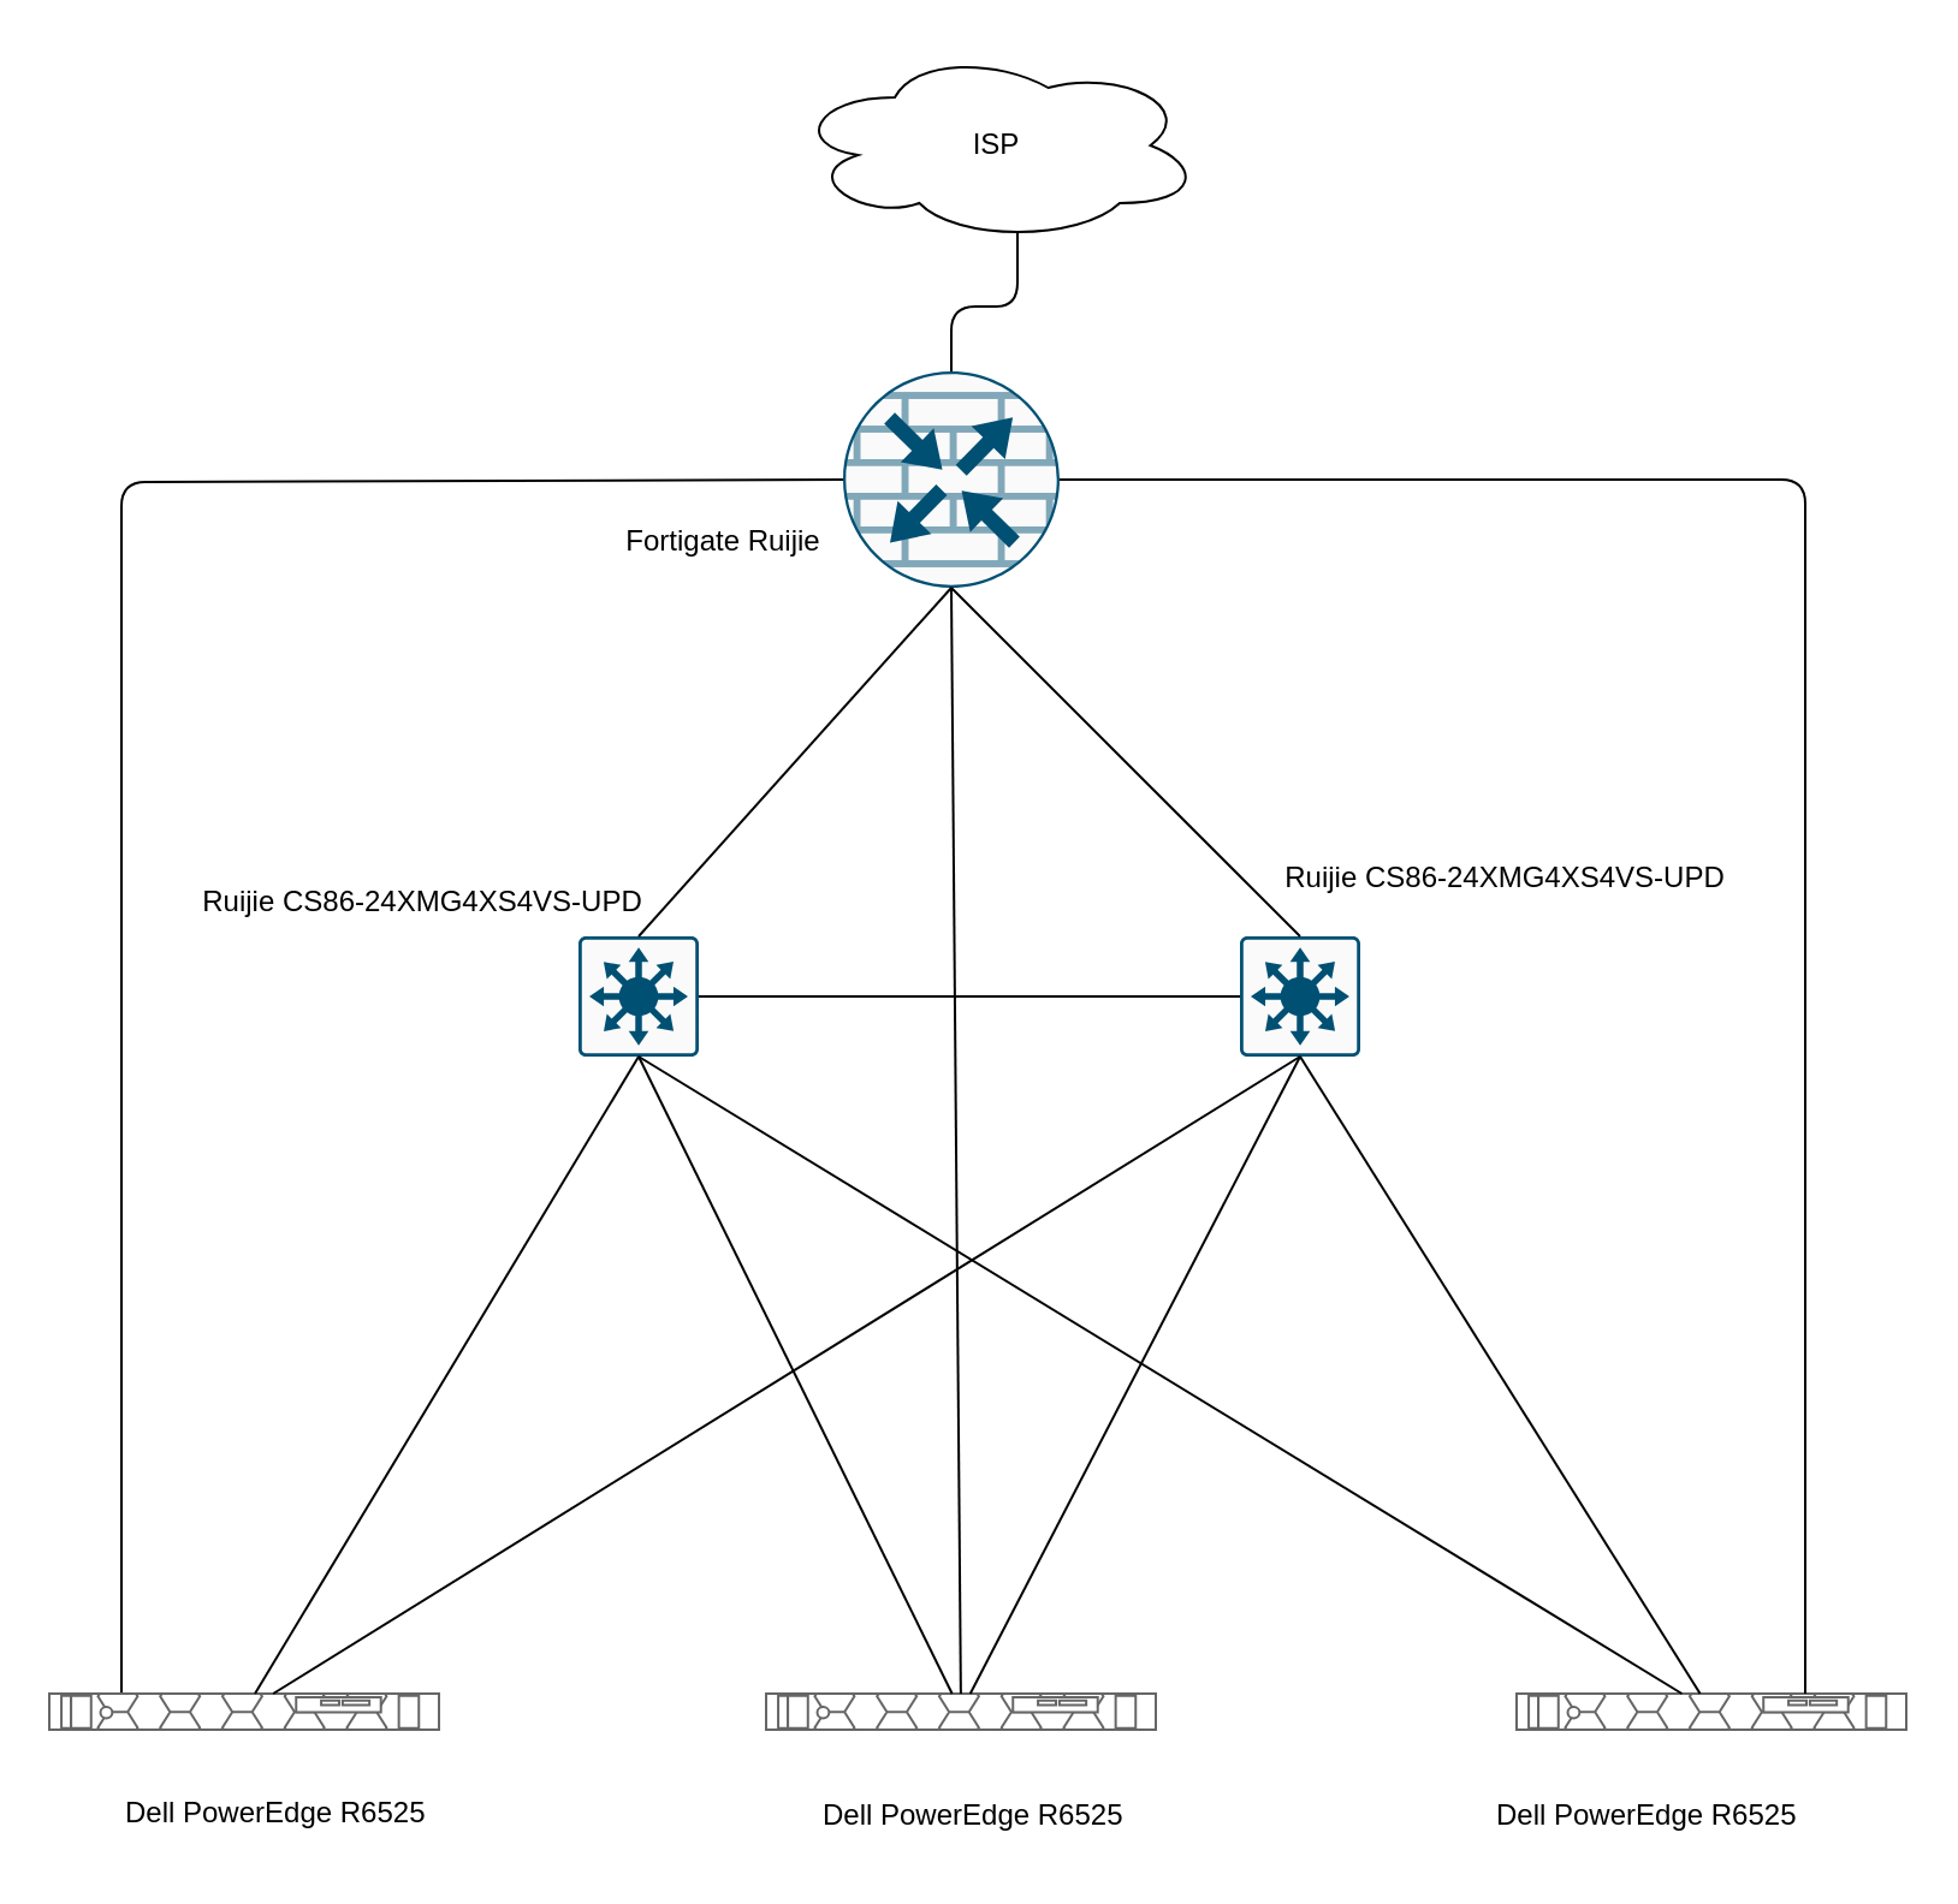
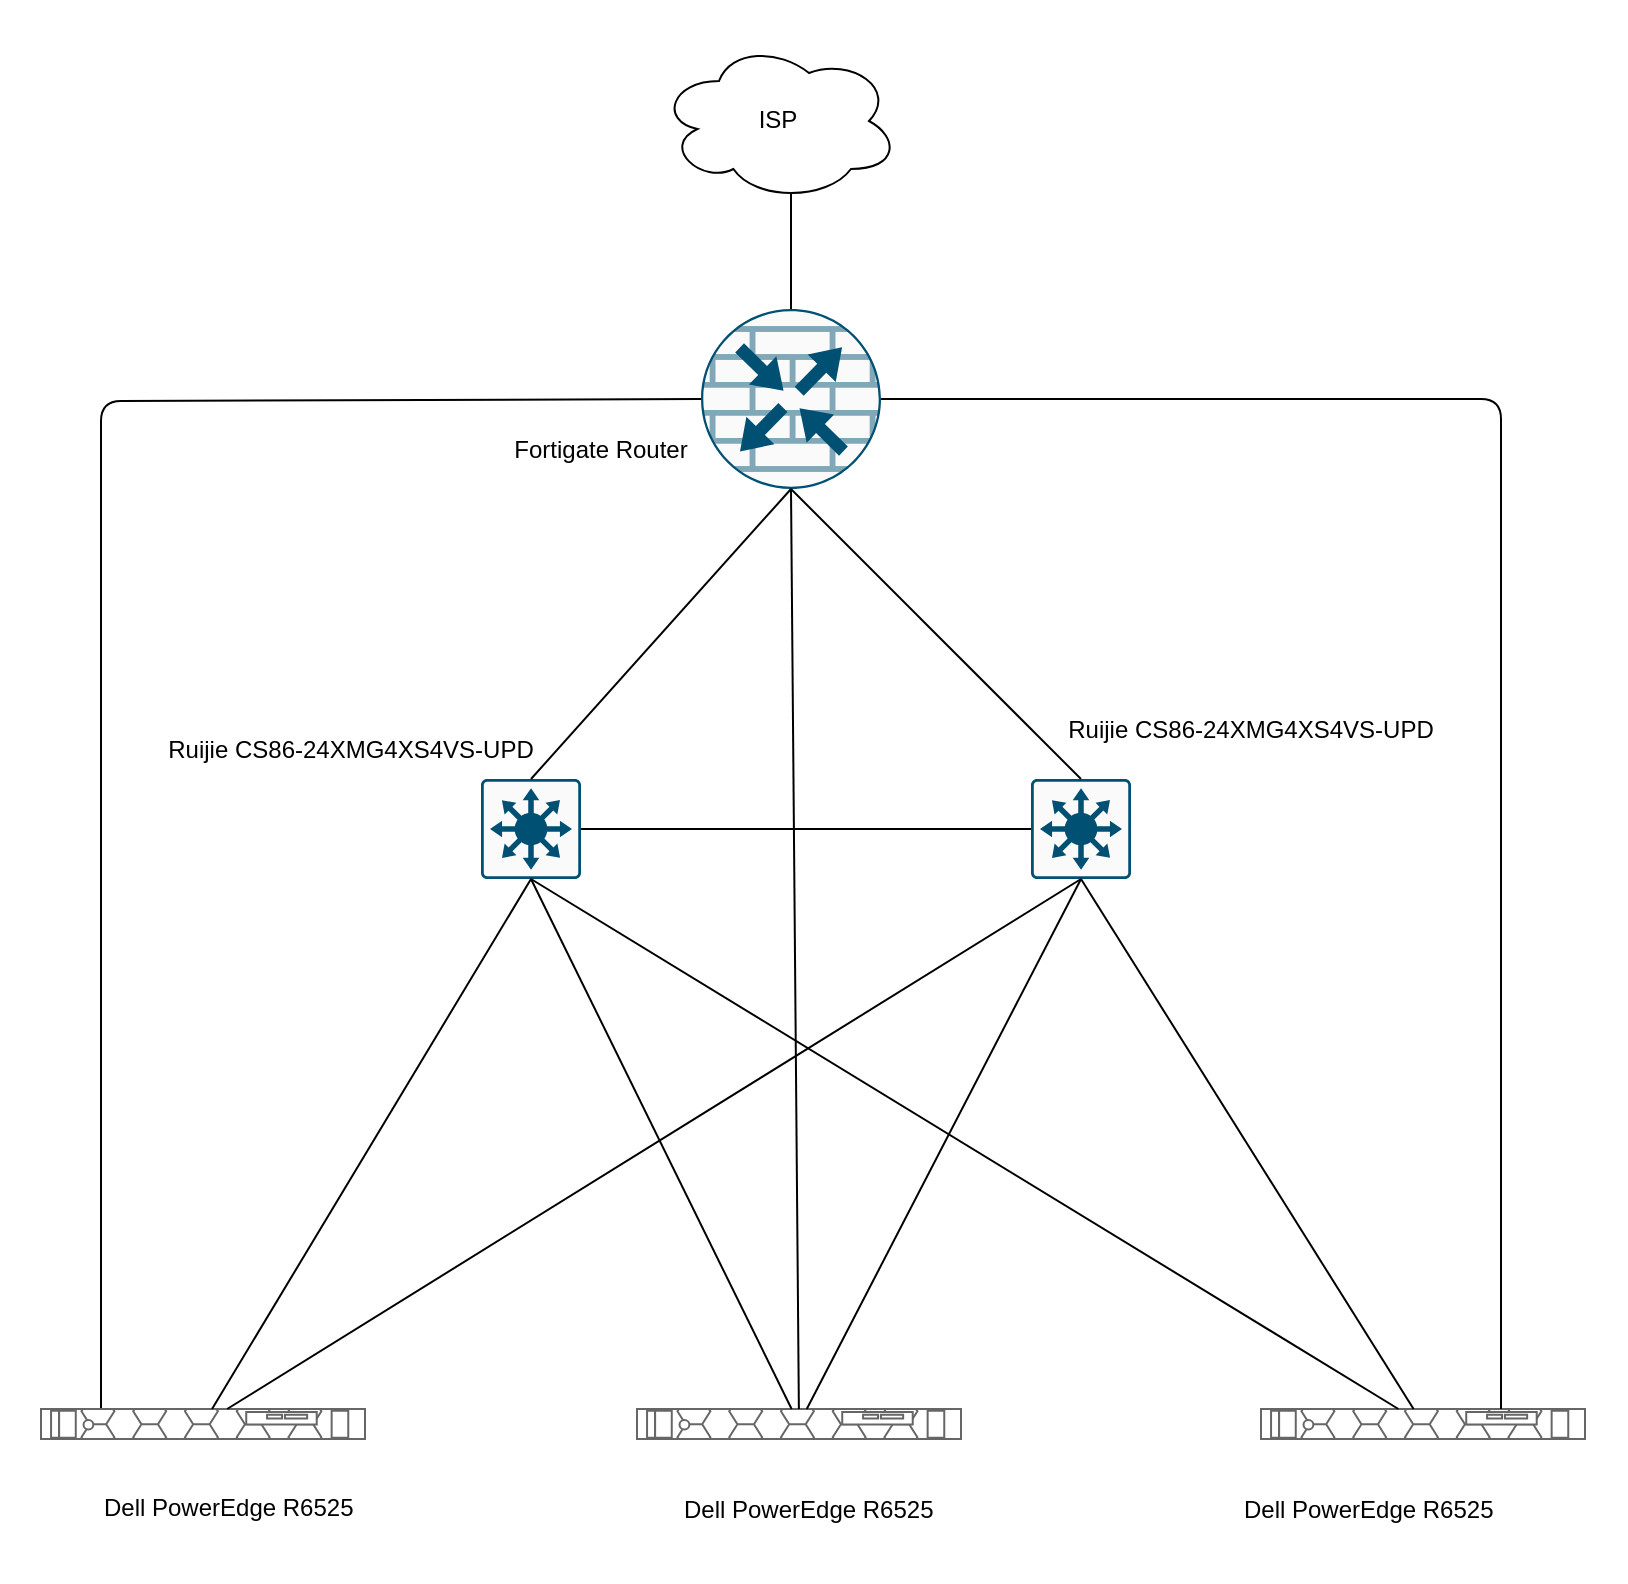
  <mxCell id="0" />
  <mxCell id="1" parent="0" />
- <mxCell id="2" value="ISP" style="ellipse;shape=cloud;whiteSpace=wrap;html=1;rounded=1;" parent="1" vertex="1"><mxGeometry x="329" y="20" width="170" height="80" as="geometry" /></mxCell>
+ <mxCell id="2" value="ISP" style="ellipse;shape=cloud;whiteSpace=wrap;html=1;rounded=1;" parent="1" vertex="1"><mxGeometry x="329" y="20" width="120" height="80" as="geometry" /></mxCell>
  <mxCell id="3" value="" style="points=[[0.5,0,0],[1,0.5,0],[0.5,1,0],[0,0.5,0],[0.145,0.145,0],[0.856,0.145,0],[0.855,0.856,0],[0.145,0.855,0]];verticalLabelPosition=bottom;html=1;verticalAlign=top;aspect=fixed;align=center;pointerEvents=1;shape=mxgraph.cisco19.rect;prIcon=router_with_firewall;fillColor=#FAFAFA;strokeColor=#005073;rounded=1;" parent="1" vertex="1"><mxGeometry x="350" y="154" width="90" height="90" as="geometry" /></mxCell>
  <mxCell id="4" value="" style="points=[[0.015,0.015,0],[0.985,0.015,0],[0.985,0.985,0],[0.015,0.985,0],[0.25,0,0],[0.5,0,0],[0.75,0,0],[1,0.25,0],[1,0.5,0],[1,0.75,0],[0.75,1,0],[0.5,1,0],[0.25,1,0],[0,0.75,0],[0,0.5,0],[0,0.25,0]];verticalLabelPosition=bottom;html=1;verticalAlign=top;aspect=fixed;align=center;pointerEvents=1;shape=mxgraph.cisco19.rect;prIcon=l3_switch;fillColor=#FAFAFA;strokeColor=#005073;rounded=1;" parent="1" vertex="1"><mxGeometry x="240" y="389" width="50" height="50" as="geometry" /></mxCell>
  <mxCell id="5" value="" style="points=[[0.015,0.015,0],[0.985,0.015,0],[0.985,0.985,0],[0.015,0.985,0],[0.25,0,0],[0.5,0,0],[0.75,0,0],[1,0.25,0],[1,0.5,0],[1,0.75,0],[0.75,1,0],[0.5,1,0],[0.25,1,0],[0,0.75,0],[0,0.5,0],[0,0.25,0]];verticalLabelPosition=bottom;html=1;verticalAlign=top;aspect=fixed;align=center;pointerEvents=1;shape=mxgraph.cisco19.rect;prIcon=l3_switch;fillColor=#FAFAFA;strokeColor=#005073;rounded=1;" parent="1" vertex="1"><mxGeometry x="515" y="389" width="50" height="50" as="geometry" /></mxCell>
  <mxCell id="6" style="edgeStyle=orthogonalEdgeStyle;rounded=1;orthogonalLoop=1;jettySize=auto;html=1;entryX=0;entryY=0.5;entryDx=0;entryDy=0;entryPerimeter=0;endArrow=none;endFill=0;" parent="1" source="4" target="5" edge="1"><mxGeometry relative="1" as="geometry" /></mxCell>
  <mxCell id="7" style="edgeStyle=orthogonalEdgeStyle;rounded=1;orthogonalLoop=1;jettySize=auto;html=1;entryX=0;entryY=0.5;entryDx=0;entryDy=0;entryPerimeter=0;endArrow=none;endFill=0;" parent="1" source="8" target="3" edge="1"><mxGeometry relative="1" as="geometry"><mxPoint x="356.49" y="190.02" as="targetPoint" /><Array as="points"><mxPoint x="50" y="200" /></Array><mxPoint x="100" y="688" as="sourcePoint" /></mxGeometry></mxCell>
  <mxCell id="8" value="" style="strokeColor=#666666;html=1;labelPosition=right;align=left;spacingLeft=15;shadow=0;dashed=0;outlineConnect=0;shape=mxgraph.rack.dell.poweredge_r6525;rounded=1;" parent="1" vertex="1"><mxGeometry x="20" y="704" width="162" height="15" as="geometry" /></mxCell>
  <mxCell id="9" value="" style="strokeColor=#666666;html=1;labelPosition=right;align=left;spacingLeft=15;shadow=0;dashed=0;outlineConnect=0;shape=mxgraph.rack.dell.poweredge_r6525;rounded=1;" parent="1" vertex="1"><mxGeometry x="318" y="704" width="162" height="15" as="geometry" /></mxCell>
  <mxCell id="10" value="" style="strokeColor=#666666;html=1;labelPosition=right;align=left;spacingLeft=15;shadow=0;dashed=0;outlineConnect=0;shape=mxgraph.rack.dell.poweredge_r6525;rounded=1;" parent="1" vertex="1"><mxGeometry x="630" y="704" width="162" height="15" as="geometry" /></mxCell>
  <mxCell id="11" value="" style="endArrow=none;html=1;rounded=1;entryX=0.5;entryY=1;entryDx=0;entryDy=0;entryPerimeter=0;" parent="1" source="8" target="5" edge="1"><mxGeometry width="50" height="50" relative="1" as="geometry"><mxPoint x="450" y="544" as="sourcePoint" /><mxPoint x="500" y="494" as="targetPoint" /></mxGeometry></mxCell>
  <mxCell id="12" value="" style="endArrow=none;html=1;rounded=1;entryX=0.5;entryY=1;entryDx=0;entryDy=0;entryPerimeter=0;" parent="1" source="8" target="4" edge="1"><mxGeometry width="50" height="50" relative="1" as="geometry"><mxPoint x="450" y="544" as="sourcePoint" /><mxPoint x="500" y="494" as="targetPoint" /></mxGeometry></mxCell>
  <mxCell id="13" value="" style="endArrow=none;html=1;rounded=1;entryX=0.5;entryY=1;entryDx=0;entryDy=0;entryPerimeter=0;" parent="1" source="9" target="4" edge="1"><mxGeometry width="50" height="50" relative="1" as="geometry"><mxPoint x="450" y="544" as="sourcePoint" /><mxPoint x="500" y="494" as="targetPoint" /></mxGeometry></mxCell>
  <mxCell id="14" value="" style="endArrow=none;html=1;rounded=1;entryX=0.5;entryY=1;entryDx=0;entryDy=0;entryPerimeter=0;" parent="1" source="10" target="4" edge="1"><mxGeometry width="50" height="50" relative="1" as="geometry"><mxPoint x="450" y="544" as="sourcePoint" /><mxPoint x="500" y="494" as="targetPoint" /></mxGeometry></mxCell>
  <mxCell id="15" value="" style="endArrow=none;html=1;rounded=1;entryX=0.5;entryY=1;entryDx=0;entryDy=0;entryPerimeter=0;" parent="1" source="9" target="5" edge="1"><mxGeometry width="50" height="50" relative="1" as="geometry"><mxPoint x="450" y="544" as="sourcePoint" /><mxPoint x="500" y="494" as="targetPoint" /></mxGeometry></mxCell>
  <mxCell id="16" value="" style="endArrow=none;html=1;rounded=1;entryX=0.5;entryY=1;entryDx=0;entryDy=0;entryPerimeter=0;" parent="1" source="10" target="5" edge="1"><mxGeometry width="50" height="50" relative="1" as="geometry"><mxPoint x="450" y="544" as="sourcePoint" /><mxPoint x="500" y="494" as="targetPoint" /></mxGeometry></mxCell>
  <mxCell id="17" value="" style="endArrow=none;html=1;rounded=1;entryX=0.5;entryY=1;entryDx=0;entryDy=0;entryPerimeter=0;exitX=0.5;exitY=0;exitDx=0;exitDy=0;exitPerimeter=0;" parent="1" source="5" target="3" edge="1"><mxGeometry width="50" height="50" relative="1" as="geometry"><mxPoint x="460" y="424" as="sourcePoint" /><mxPoint x="510" y="374" as="targetPoint" /></mxGeometry></mxCell>
  <mxCell id="18" value="" style="endArrow=none;html=1;rounded=1;entryX=0.5;entryY=1;entryDx=0;entryDy=0;entryPerimeter=0;exitX=0.5;exitY=0;exitDx=0;exitDy=0;exitPerimeter=0;" parent="1" source="4" target="3" edge="1"><mxGeometry width="50" height="50" relative="1" as="geometry"><mxPoint x="460" y="424" as="sourcePoint" /><mxPoint x="390" y="244" as="targetPoint" /></mxGeometry></mxCell>
  <mxCell id="19" value="Dell PowerEdge R6525" style="text;html=1;align=left;verticalAlign=middle;resizable=0;points=[];autosize=1;strokeColor=none;fillColor=none;" parent="1" vertex="1"><mxGeometry x="50" y="739" width="150" height="30" as="geometry" /></mxCell>
- <mxCell id="20" value="Fortigate Ruijie" style="text;html=1;align=center;verticalAlign=middle;resizable=0;points=[];autosize=1;strokeColor=none;fillColor=none;" parent="1" vertex="1"><mxGeometry x="245" y="210" width="110" height="30" as="geometry" /></mxCell>
+ <mxCell id="20" value="Fortigate Router" style="text;html=1;align=center;verticalAlign=middle;resizable=0;points=[];autosize=1;strokeColor=none;fillColor=none;" parent="1" vertex="1"><mxGeometry x="245" y="210" width="110" height="30" as="geometry" /></mxCell>
  <mxCell id="21" style="edgeStyle=orthogonalEdgeStyle;rounded=1;orthogonalLoop=1;jettySize=auto;html=1;entryX=1;entryY=0.5;entryDx=0;entryDy=0;entryPerimeter=0;endArrow=none;endFill=0;" parent="1" source="10" target="3" edge="1"><mxGeometry relative="1" as="geometry"><Array as="points"><mxPoint x="750" y="199" /></Array></mxGeometry></mxCell>
  <mxCell id="22" style="edgeStyle=orthogonalEdgeStyle;rounded=1;orthogonalLoop=1;jettySize=auto;html=1;entryX=0.55;entryY=0.95;entryDx=0;entryDy=0;entryPerimeter=0;endArrow=none;endFill=0;" parent="1" source="3" target="2" edge="1"><mxGeometry relative="1" as="geometry" /></mxCell>
  <mxCell id="23" value="" style="endArrow=none;html=1;rounded=1;entryX=0.5;entryY=1;entryDx=0;entryDy=0;entryPerimeter=0;" parent="1" source="9" target="3" edge="1"><mxGeometry width="50" height="50" relative="1" as="geometry"><mxPoint x="560" y="470" as="sourcePoint" /><mxPoint x="610" y="420" as="targetPoint" /></mxGeometry></mxCell>
  <mxCell id="24" value="Dell PowerEdge R6525" style="text;html=1;align=left;verticalAlign=middle;resizable=0;points=[];autosize=1;strokeColor=none;fillColor=none;" vertex="1" parent="1"><mxGeometry x="620" y="740" width="150" height="30" as="geometry" /></mxCell>
  <mxCell id="25" value="Dell PowerEdge R6525" style="text;html=1;align=left;verticalAlign=middle;resizable=0;points=[];autosize=1;strokeColor=none;fillColor=none;" vertex="1" parent="1"><mxGeometry x="340" y="740" width="150" height="30" as="geometry" /></mxCell>
  <mxCell id="26" value="Ruijie&amp;nbsp;CS86-24XMG4XS4VS-UPD" style="text;html=1;align=center;verticalAlign=middle;resizable=0;points=[];autosize=1;strokeColor=none;fillColor=none;" vertex="1" parent="1"><mxGeometry x="520" y="350" width="210" height="30" as="geometry" /></mxCell>
  <mxCell id="27" value="Ruijie&amp;nbsp;CS86-24XMG4XS4VS-UPD" style="text;html=1;align=center;verticalAlign=middle;resizable=0;points=[];autosize=1;strokeColor=none;fillColor=none;" vertex="1" parent="1"><mxGeometry x="70" y="360" width="210" height="30" as="geometry" /></mxCell>
